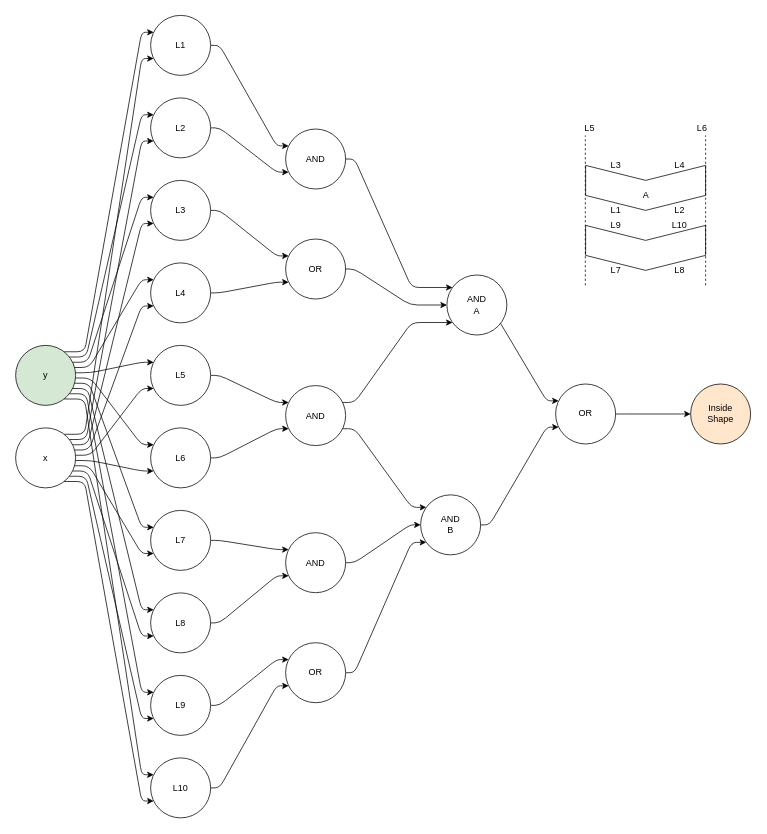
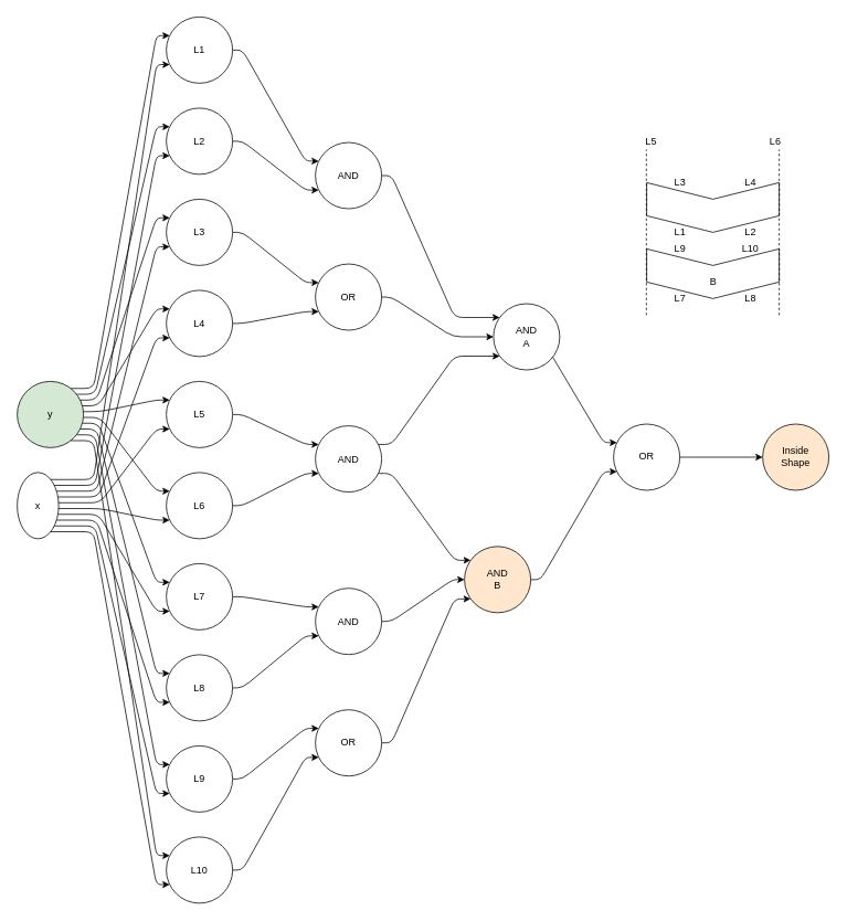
  <mxCell id="0" />
  <mxCell id="1" parent="0" />
  <mxCell id="2" style="edgeStyle=none;html=1;noEdgeStyle=1;orthogonal=1;" parent="1" source="12" target="25" edge="1"><mxGeometry relative="1" as="geometry"><Array as="points"><mxPoint x="120" y="613.5" /><mxPoint x="188" y="627.5" /></Array></mxGeometry></mxCell>
  <mxCell id="3" style="edgeStyle=none;html=1;noEdgeStyle=1;orthogonal=1;" parent="1" source="12" target="27" edge="1"><mxGeometry relative="1" as="geometry"><Array as="points"><mxPoint x="120" y="606.5" /><mxPoint x="188" y="517.5" /></Array></mxGeometry></mxCell>
  <mxCell id="4" style="edgeStyle=none;html=1;noEdgeStyle=1;orthogonal=1;" parent="1" source="12" target="29" edge="1"><mxGeometry relative="1" as="geometry"><Array as="points"><mxPoint x="114" y="585.5" /><mxPoint x="188" y="187.5" /></Array></mxGeometry></mxCell>
  <mxCell id="5" style="edgeStyle=none;html=1;noEdgeStyle=1;orthogonal=1;" parent="1" source="12" target="31" edge="1"><mxGeometry relative="1" as="geometry"><Array as="points"><mxPoint x="118" y="599.5" /><mxPoint x="188" y="407.5" /></Array></mxGeometry></mxCell>
  <mxCell id="6" style="edgeStyle=none;html=1;noEdgeStyle=1;orthogonal=1;" parent="1" source="12" target="42" edge="1"><mxGeometry relative="1" as="geometry"><Array as="points"><mxPoint x="116" y="627.5" /><mxPoint x="188" y="847.5" /></Array></mxGeometry></mxCell>
  <mxCell id="7" style="edgeStyle=none;html=1;noEdgeStyle=1;orthogonal=1;" parent="1" source="12" target="44" edge="1"><mxGeometry relative="1" as="geometry"><Array as="points"><mxPoint x="112" y="641.5" /><mxPoint x="188" y="1067.5" /></Array></mxGeometry></mxCell>
  <mxCell id="8" style="edgeStyle=none;html=1;noEdgeStyle=1;orthogonal=1;" parent="1" source="12" target="46" edge="1"><mxGeometry relative="1" as="geometry"><Array as="points"><mxPoint x="112" y="578.5" /><mxPoint x="188" y="77.5" /></Array></mxGeometry></mxCell>
  <mxCell id="9" style="edgeStyle=none;html=1;noEdgeStyle=1;orthogonal=1;" parent="1" source="12" target="48" edge="1"><mxGeometry relative="1" as="geometry"><Array as="points"><mxPoint x="116" y="592.5" /><mxPoint x="188" y="297.5" /></Array></mxGeometry></mxCell>
  <mxCell id="10" style="edgeStyle=none;html=1;noEdgeStyle=1;orthogonal=1;" parent="1" source="12" target="50" edge="1"><mxGeometry relative="1" as="geometry"><Array as="points"><mxPoint x="118" y="620.5" /><mxPoint x="188" y="737.5" /></Array></mxGeometry></mxCell>
  <mxCell id="11" style="edgeStyle=none;html=1;noEdgeStyle=1;orthogonal=1;" parent="1" source="12" target="52" edge="1"><mxGeometry relative="1" as="geometry"><Array as="points"><mxPoint x="114" y="634.5" /><mxPoint x="188" y="957.5" /></Array></mxGeometry></mxCell>
- <mxCell id="12" value="x" style="ellipse;whiteSpace=wrap;html=1;aspect=fixed;glass=0;" parent="1" vertex="1"><mxGeometry y="570" width="80" height="80" as="geometry" x="20" /></mxCell>
+ <mxCell id="12" value="x" style="ellipse;whiteSpace=wrap;html=1;aspect=fixed;glass=0;" parent="1" vertex="1"><mxGeometry x="20" y="570" width="50" height="80" as="geometry" /></mxCell>
  <mxCell id="13" style="edgeStyle=none;html=1;noEdgeStyle=1;orthogonal=1;" parent="1" source="23" target="25" edge="1"><mxGeometry relative="1" as="geometry"><Array as="points"><mxPoint x="120" y="503.5" /><mxPoint x="188" y="592.5" /></Array></mxGeometry></mxCell>
  <mxCell id="14" style="edgeStyle=none;html=1;noEdgeStyle=1;orthogonal=1;" parent="1" source="23" target="27" edge="1"><mxGeometry relative="1" as="geometry"><Array as="points"><mxPoint x="120" y="496.5" /><mxPoint x="188" y="482.5" /></Array></mxGeometry></mxCell>
  <mxCell id="15" style="edgeStyle=none;html=1;noEdgeStyle=1;orthogonal=1;" parent="1" source="23" target="29" edge="1"><mxGeometry relative="1" as="geometry"><Array as="points"><mxPoint x="114" y="475.5" /><mxPoint x="188" y="152.5" /></Array></mxGeometry></mxCell>
  <mxCell id="16" style="edgeStyle=none;html=1;noEdgeStyle=1;orthogonal=1;" parent="1" source="23" target="31" edge="1"><mxGeometry relative="1" as="geometry"><Array as="points"><mxPoint x="118" y="489.5" /><mxPoint x="188" y="372.5" /></Array></mxGeometry></mxCell>
  <mxCell id="17" style="edgeStyle=none;html=1;noEdgeStyle=1;orthogonal=1;" parent="1" source="23" target="42" edge="1"><mxGeometry relative="1" as="geometry"><Array as="points"><mxPoint x="116" y="517.5" /><mxPoint x="188" y="812.5" /></Array></mxGeometry></mxCell>
  <mxCell id="18" style="edgeStyle=none;html=1;noEdgeStyle=1;orthogonal=1;" parent="1" source="23" target="44" edge="1"><mxGeometry relative="1" as="geometry"><Array as="points"><mxPoint x="112" y="531.5" /><mxPoint x="188" y="1032.5" /></Array></mxGeometry></mxCell>
  <mxCell id="19" style="edgeStyle=none;html=1;noEdgeStyle=1;orthogonal=1;" parent="1" source="23" target="46" edge="1"><mxGeometry relative="1" as="geometry"><Array as="points"><mxPoint x="112" y="468.5" /><mxPoint x="188" y="42.5" /></Array></mxGeometry></mxCell>
  <mxCell id="20" style="edgeStyle=none;html=1;noEdgeStyle=1;orthogonal=1;" parent="1" source="23" target="48" edge="1"><mxGeometry relative="1" as="geometry"><Array as="points"><mxPoint x="116" y="482.5" /><mxPoint x="188" y="262.5" /></Array></mxGeometry></mxCell>
  <mxCell id="21" style="edgeStyle=none;html=1;noEdgeStyle=1;orthogonal=1;" parent="1" source="23" target="50" edge="1"><mxGeometry relative="1" as="geometry"><Array as="points"><mxPoint x="118" y="510.5" /><mxPoint x="188" y="702.5" /></Array></mxGeometry></mxCell>
  <mxCell id="22" style="edgeStyle=none;html=1;noEdgeStyle=1;orthogonal=1;" parent="1" source="23" target="52" edge="1"><mxGeometry relative="1" as="geometry"><Array as="points"><mxPoint x="114" y="524.5" /><mxPoint x="188" y="922.5" /></Array></mxGeometry></mxCell>
  <mxCell id="23" value="y" style="ellipse;whiteSpace=wrap;html=1;aspect=fixed;glass=0;fillColor=#d5e8d4;" parent="1" vertex="1"><mxGeometry y="460" width="80" height="80" as="geometry" x="20" /></mxCell>
  <mxCell id="24" style="edgeStyle=none;html=1;noEdgeStyle=1;orthogonal=1;" parent="1" source="25" target="34" edge="1"><mxGeometry relative="1" as="geometry"><Array as="points"><mxPoint x="292" y="610" /><mxPoint x="368" y="571.105" /></Array></mxGeometry></mxCell>
  <mxCell id="25" value="L6" style="ellipse;whiteSpace=wrap;html=1;aspect=fixed;glass=0;" parent="1" vertex="1"><mxGeometry x="200" y="570" width="80" height="80" as="geometry" /></mxCell>
  <mxCell id="26" style="edgeStyle=none;html=1;noEdgeStyle=1;orthogonal=1;" parent="1" source="27" target="34" edge="1"><mxGeometry relative="1" as="geometry"><Array as="points"><mxPoint x="292" y="500" /><mxPoint x="368" y="536.105" /></Array></mxGeometry></mxCell>
  <mxCell id="27" value="L5" style="ellipse;whiteSpace=wrap;html=1;aspect=fixed;glass=0;" parent="1" vertex="1"><mxGeometry x="200" y="460" width="80" height="80" as="geometry" /></mxCell>
  <mxCell id="28" style="edgeStyle=none;html=1;noEdgeStyle=1;orthogonal=1;" parent="1" source="29" target="40" edge="1"><mxGeometry relative="1" as="geometry"><Array as="points"><mxPoint x="292" y="170" /><mxPoint x="368" y="229.045" /></Array></mxGeometry></mxCell>
  <mxCell id="29" value="L2" style="ellipse;whiteSpace=wrap;html=1;aspect=fixed;glass=0;" parent="1" vertex="1"><mxGeometry x="200" y="130" width="80" height="80" as="geometry" /></mxCell>
  <mxCell id="30" style="edgeStyle=none;html=1;noEdgeStyle=1;orthogonal=1;" parent="1" source="31" target="36" edge="1"><mxGeometry relative="1" as="geometry"><Array as="points"><mxPoint x="292" y="390" /><mxPoint x="368" y="375.711" /></Array></mxGeometry></mxCell>
  <mxCell id="31" value="L4" style="ellipse;whiteSpace=wrap;html=1;aspect=fixed;glass=0;" parent="1" vertex="1"><mxGeometry x="200" y="350" width="80" height="80" as="geometry" /></mxCell>
  <mxCell id="32" style="edgeStyle=none;html=1;noEdgeStyle=1;orthogonal=1;" parent="1" source="34" target="56" edge="1"><mxGeometry relative="1" as="geometry"><Array as="points"><mxPoint x="472" y="536.105" /><mxPoint x="548" y="429.501" /></Array></mxGeometry></mxCell>
  <mxCell id="33" style="edgeStyle=none;html=1;noEdgeStyle=1;orthogonal=1;" parent="1" source="34" target="58" edge="1"><mxGeometry relative="1" as="geometry"><Array as="points"><mxPoint x="472" y="571.105" /><mxPoint x="548" y="675.986" /></Array></mxGeometry></mxCell>
  <mxCell id="34" value="AND" style="ellipse;whiteSpace=wrap;html=1;aspect=fixed;glass=0;" parent="1" vertex="1"><mxGeometry x="380" y="513.605" width="80" height="80" as="geometry" /></mxCell>
  <mxCell id="35" style="edgeStyle=none;html=1;noEdgeStyle=1;orthogonal=1;" parent="1" source="36" target="56" edge="1"><mxGeometry relative="1" as="geometry"><Array as="points"><mxPoint x="472" y="358.211" /><mxPoint x="546" y="406.168" /></Array></mxGeometry></mxCell>
  <mxCell id="36" value="OR" style="ellipse;whiteSpace=wrap;html=1;aspect=fixed;glass=0;" parent="1" vertex="1"><mxGeometry x="380" y="318.211" width="80" height="80" as="geometry" /></mxCell>
  <mxCell id="37" style="edgeStyle=none;html=1;noEdgeStyle=1;orthogonal=1;" parent="1" source="38" target="58" edge="1"><mxGeometry relative="1" as="geometry"><Array as="points"><mxPoint x="472" y="749.773" /><mxPoint x="546" y="699.319" /></Array></mxGeometry></mxCell>
  <mxCell id="38" value="AND" style="ellipse;whiteSpace=wrap;html=1;aspect=fixed;glass=0;" parent="1" vertex="1"><mxGeometry x="380" y="709.773" width="80" height="80" as="geometry" /></mxCell>
  <mxCell id="39" style="edgeStyle=none;html=1;noEdgeStyle=1;orthogonal=1;" parent="1" source="40" target="56" edge="1"><mxGeometry relative="1" as="geometry"><Array as="points"><mxPoint x="472" y="211.545" /><mxPoint x="548" y="382.835" /></Array></mxGeometry></mxCell>
  <mxCell id="40" value="AND" style="ellipse;whiteSpace=wrap;html=1;aspect=fixed;glass=0;" parent="1" vertex="1"><mxGeometry x="380" y="171.545" width="80" height="80" as="geometry" /></mxCell>
  <mxCell id="41" style="edgeStyle=none;html=1;noEdgeStyle=1;orthogonal=1;" parent="1" source="42" target="38" edge="1"><mxGeometry relative="1" as="geometry"><Array as="points"><mxPoint x="292" y="830" /><mxPoint x="368" y="767.273" /></Array></mxGeometry></mxCell>
  <mxCell id="42" value="L8" style="ellipse;whiteSpace=wrap;html=1;aspect=fixed;glass=0;" parent="1" vertex="1"><mxGeometry x="200" y="790" width="80" height="80" as="geometry" /></mxCell>
  <mxCell id="43" style="edgeStyle=none;html=1;noEdgeStyle=1;orthogonal=1;" parent="1" source="44" target="54" edge="1"><mxGeometry relative="1" as="geometry"><Array as="points"><mxPoint x="292" y="1050" /><mxPoint x="368" y="913.94" /></Array></mxGeometry></mxCell>
  <mxCell id="44" value="L10" style="ellipse;whiteSpace=wrap;html=1;aspect=fixed;glass=0;" parent="1" vertex="1"><mxGeometry x="200" y="1010" width="80" height="80" as="geometry" /></mxCell>
  <mxCell id="45" style="edgeStyle=none;html=1;noEdgeStyle=1;orthogonal=1;" parent="1" source="46" target="40" edge="1"><mxGeometry relative="1" as="geometry"><Array as="points"><mxPoint x="292" y="60" /><mxPoint x="368" y="194.045" /></Array></mxGeometry></mxCell>
  <mxCell id="46" value="L1" style="ellipse;whiteSpace=wrap;html=1;aspect=fixed;glass=0;" parent="1" vertex="1"><mxGeometry x="200" width="80" height="80" as="geometry" y="20" /></mxCell>
  <mxCell id="47" style="edgeStyle=none;html=1;noEdgeStyle=1;orthogonal=1;" parent="1" source="48" target="36" edge="1"><mxGeometry relative="1" as="geometry"><Array as="points"><mxPoint x="292" y="280" /><mxPoint x="368" y="340.711" /></Array></mxGeometry></mxCell>
  <mxCell id="48" value="L3" style="ellipse;whiteSpace=wrap;html=1;aspect=fixed;glass=0;" parent="1" vertex="1"><mxGeometry x="200" y="240" width="80" height="80" as="geometry" /></mxCell>
  <mxCell id="49" style="edgeStyle=none;html=1;noEdgeStyle=1;orthogonal=1;" parent="1" source="50" target="38" edge="1"><mxGeometry relative="1" as="geometry"><Array as="points"><mxPoint x="292" y="720" /><mxPoint x="368" y="732.273" /></Array></mxGeometry></mxCell>
  <mxCell id="50" value="L7" style="ellipse;whiteSpace=wrap;html=1;aspect=fixed;glass=0;" parent="1" vertex="1"><mxGeometry x="200" y="680" width="80" height="80" as="geometry" /></mxCell>
  <mxCell id="51" style="edgeStyle=none;html=1;noEdgeStyle=1;orthogonal=1;" parent="1" source="52" target="54" edge="1"><mxGeometry relative="1" as="geometry"><Array as="points"><mxPoint x="292" y="940" /><mxPoint x="368" y="878.94" /></Array></mxGeometry></mxCell>
  <mxCell id="52" value="L9" style="ellipse;whiteSpace=wrap;html=1;aspect=fixed;glass=0;" parent="1" vertex="1"><mxGeometry x="200" y="900" width="80" height="80" as="geometry" /></mxCell>
  <mxCell id="53" style="edgeStyle=none;html=1;noEdgeStyle=1;orthogonal=1;" parent="1" source="54" target="58" edge="1"><mxGeometry relative="1" as="geometry"><Array as="points"><mxPoint x="472" y="896.44" /><mxPoint x="548" y="722.652" /></Array></mxGeometry></mxCell>
  <mxCell id="54" value="OR" style="ellipse;whiteSpace=wrap;html=1;aspect=fixed;glass=0;" parent="1" vertex="1"><mxGeometry x="380" y="856.44" width="80" height="80" as="geometry" /></mxCell>
  <mxCell id="55" style="edgeStyle=none;html=1;noEdgeStyle=1;orthogonal=1;" parent="1" source="56" target="60" edge="1"><mxGeometry relative="1" as="geometry"><Array as="points"><mxPoint x="652" y="406.168" /><mxPoint x="728" y="533.986" /></Array></mxGeometry></mxCell>
  <mxCell id="56" value="AND&lt;br&gt;A" style="ellipse;whiteSpace=wrap;html=1;aspect=fixed;glass=0;" parent="1" vertex="1"><mxGeometry x="595" y="366.168" width="80" height="80" as="geometry" /></mxCell>
  <mxCell id="57" style="edgeStyle=none;html=1;noEdgeStyle=1;orthogonal=1;" parent="1" source="58" target="60" edge="1"><mxGeometry relative="1" as="geometry"><Array as="points"><mxPoint x="652" y="699.319" /><mxPoint x="728" y="568.986" /></Array></mxGeometry></mxCell>
- <mxCell id="58" value="AND&lt;br&gt;B" style="ellipse;whiteSpace=wrap;html=1;aspect=fixed;glass=0;" parent="1" vertex="1"><mxGeometry x="560" y="659.319" width="80" height="80" as="geometry" /></mxCell>
+ <mxCell id="58" value="AND&lt;br&gt;B" style="ellipse;whiteSpace=wrap;html=1;aspect=fixed;glass=0;fillColor=#ffe6cc;" parent="1" vertex="1"><mxGeometry x="560" y="659.319" width="80" height="80" as="geometry" /></mxCell>
  <mxCell id="59" style="edgeStyle=none;html=1;noEdgeStyle=1;orthogonal=1;" parent="1" source="60" target="61" edge="1"><mxGeometry relative="1" as="geometry"><Array as="points"><mxPoint x="832" y="551.486" /><mxPoint x="908" y="551.486" /></Array></mxGeometry></mxCell>
  <mxCell id="60" value="OR" style="ellipse;whiteSpace=wrap;html=1;aspect=fixed;glass=0;" parent="1" vertex="1"><mxGeometry x="740" y="511.486" width="80" height="80" as="geometry" /></mxCell>
  <mxCell id="61" value="Inside&lt;br&gt;Shape" style="ellipse;whiteSpace=wrap;html=1;aspect=fixed;glass=0;fillColor=#ffe6cc;" parent="1" vertex="1"><mxGeometry x="920" y="511.486" width="80" height="80" as="geometry" /></mxCell>
  <mxCell id="62" value="L1" style="text;html=1;align=center;verticalAlign=middle;resizable=0;points=[];autosize=1;strokeColor=none;" parent="1" vertex="1"><mxGeometry x="805" y="270" width="30" height="20" as="geometry" /></mxCell>
  <mxCell id="63" value="" style="group;glass=0;" parent="1" vertex="1" connectable="0"><mxGeometry x="780" y="220" width="160" height="60" as="geometry" /></mxCell>
  <mxCell id="64" value="" style="endArrow=none;html=1;" parent="63" edge="1"><mxGeometry width="50" height="50" relative="1" as="geometry"><mxPoint as="sourcePoint" /><mxPoint x="80" y="20" as="targetPoint" /></mxGeometry></mxCell>
  <mxCell id="65" value="" style="endArrow=none;html=1;" parent="63" edge="1"><mxGeometry width="50" height="50" relative="1" as="geometry"><mxPoint as="sourcePoint" /><mxPoint y="40" as="targetPoint" /></mxGeometry></mxCell>
  <mxCell id="66" value="" style="endArrow=none;html=1;" parent="63" edge="1"><mxGeometry width="50" height="50" relative="1" as="geometry"><mxPoint y="40" as="sourcePoint" /><mxPoint x="80" y="60" as="targetPoint" /></mxGeometry></mxCell>
  <mxCell id="67" value="" style="endArrow=none;html=1;" parent="63" edge="1"><mxGeometry width="50" height="50" relative="1" as="geometry"><mxPoint x="80" y="20" as="sourcePoint" /><mxPoint x="160" as="targetPoint" /></mxGeometry></mxCell>
  <mxCell id="68" value="" style="endArrow=none;html=1;" parent="63" edge="1"><mxGeometry width="50" height="50" relative="1" as="geometry"><mxPoint x="80" y="60" as="sourcePoint" /><mxPoint x="160" y="40" as="targetPoint" /></mxGeometry></mxCell>
  <mxCell id="69" value="" style="endArrow=none;html=1;" parent="63" edge="1"><mxGeometry width="50" height="50" relative="1" as="geometry"><mxPoint x="160" as="sourcePoint" /><mxPoint x="160" y="40" as="targetPoint" /></mxGeometry></mxCell>
  <mxCell id="70" value="L3" style="text;html=1;align=center;verticalAlign=middle;resizable=0;points=[];autosize=1;strokeColor=none;" parent="63" vertex="1"><mxGeometry x="25" y="-10" width="30" height="20" as="geometry" /></mxCell>
  <mxCell id="71" value="L4" style="text;html=1;align=center;verticalAlign=middle;resizable=0;points=[];autosize=1;strokeColor=none;" parent="63" vertex="1"><mxGeometry x="110" y="-10" width="30" height="20" as="geometry" /></mxCell>
- <mxCell id="72" value="A" style="text;html=1;align=center;verticalAlign=middle;resizable=0;points=[];autosize=1;strokeColor=none;" parent="63" vertex="1"><mxGeometry x="70" y="30" width="20" height="20" as="geometry" /></mxCell>
  <mxCell id="73" value="" style="group" parent="1" vertex="1" connectable="0"><mxGeometry x="780" y="300" width="160" height="60" as="geometry" /></mxCell>
  <mxCell id="74" value="" style="endArrow=none;html=1;" parent="73" edge="1"><mxGeometry width="50" height="50" relative="1" as="geometry"><mxPoint as="sourcePoint" /><mxPoint x="80" y="20" as="targetPoint" /></mxGeometry></mxCell>
  <mxCell id="75" value="" style="endArrow=none;html=1;" parent="73" edge="1"><mxGeometry width="50" height="50" relative="1" as="geometry"><mxPoint as="sourcePoint" /><mxPoint y="40" as="targetPoint" /></mxGeometry></mxCell>
  <mxCell id="76" value="" style="endArrow=none;html=1;" parent="73" edge="1"><mxGeometry width="50" height="50" relative="1" as="geometry"><mxPoint y="40" as="sourcePoint" /><mxPoint x="80" y="60" as="targetPoint" /></mxGeometry></mxCell>
  <mxCell id="77" value="" style="endArrow=none;html=1;" parent="73" edge="1"><mxGeometry width="50" height="50" relative="1" as="geometry"><mxPoint x="80" y="20" as="sourcePoint" /><mxPoint x="160" as="targetPoint" /></mxGeometry></mxCell>
  <mxCell id="78" value="" style="endArrow=none;html=1;" parent="73" edge="1"><mxGeometry width="50" height="50" relative="1" as="geometry"><mxPoint x="80" y="60" as="sourcePoint" /><mxPoint x="160" y="40" as="targetPoint" /></mxGeometry></mxCell>
  <mxCell id="79" value="" style="endArrow=none;html=1;" parent="73" edge="1"><mxGeometry width="50" height="50" relative="1" as="geometry"><mxPoint x="160" as="sourcePoint" /><mxPoint x="160" y="40" as="targetPoint" /></mxGeometry></mxCell>
  <mxCell id="80" value="L10" style="text;html=1;align=center;verticalAlign=middle;resizable=0;points=[];autosize=1;strokeColor=none;" parent="73" vertex="1"><mxGeometry x="105" y="-10" width="40" height="20" as="geometry" /></mxCell>
+ <mxCell id="81" value="B" style="text;html=1;align=center;verticalAlign=middle;resizable=0;points=[];autosize=1;strokeColor=none;" parent="73" vertex="1"><mxGeometry x="70" y="30" width="20" height="20" as="geometry" /></mxCell>
  <mxCell id="82" value="" style="endArrow=none;dashed=1;html=1;" parent="1" edge="1"><mxGeometry x="750" y="140" width="50" height="50" as="geometry"><mxPoint x="779.6" y="380" as="sourcePoint" /><mxPoint x="779.6" y="180" as="targetPoint" /></mxGeometry></mxCell>
  <mxCell id="83" value="" style="endArrow=none;dashed=1;html=1;" parent="1" edge="1"><mxGeometry x="750" y="140" width="50" height="50" as="geometry"><mxPoint x="940" y="380" as="sourcePoint" /><mxPoint x="940" y="180" as="targetPoint" /></mxGeometry></mxCell>
  <mxCell id="84" value="L5" style="text;html=1;align=center;verticalAlign=middle;resizable=0;points=[];autosize=1;strokeColor=none;" parent="1" vertex="1"><mxGeometry x="770" y="160" width="30" height="20" as="geometry" /></mxCell>
  <mxCell id="85" value="L6" style="text;html=1;align=center;verticalAlign=middle;resizable=0;points=[];autosize=1;strokeColor=none;" parent="1" vertex="1"><mxGeometry x="920" y="160" width="30" height="20" as="geometry" /></mxCell>
  <mxCell id="86" value="L9" style="text;html=1;align=center;verticalAlign=middle;resizable=0;points=[];autosize=1;strokeColor=none;" parent="1" vertex="1"><mxGeometry x="805" y="290" width="30" height="20" as="geometry" /></mxCell>
  <mxCell id="87" value="L7" style="text;html=1;align=center;verticalAlign=middle;resizable=0;points=[];autosize=1;strokeColor=none;" parent="1" vertex="1"><mxGeometry x="805" y="350" width="30" height="20" as="geometry" /></mxCell>
  <mxCell id="88" value="L8" style="text;html=1;align=center;verticalAlign=middle;resizable=0;points=[];autosize=1;strokeColor=none;" parent="1" vertex="1"><mxGeometry x="890" y="350" width="30" height="20" as="geometry" /></mxCell>
  <mxCell id="89" value="L2" style="text;html=1;align=center;verticalAlign=middle;resizable=0;points=[];autosize=1;strokeColor=none;" parent="1" vertex="1"><mxGeometry x="890" y="270" width="30" height="20" as="geometry" /></mxCell>
